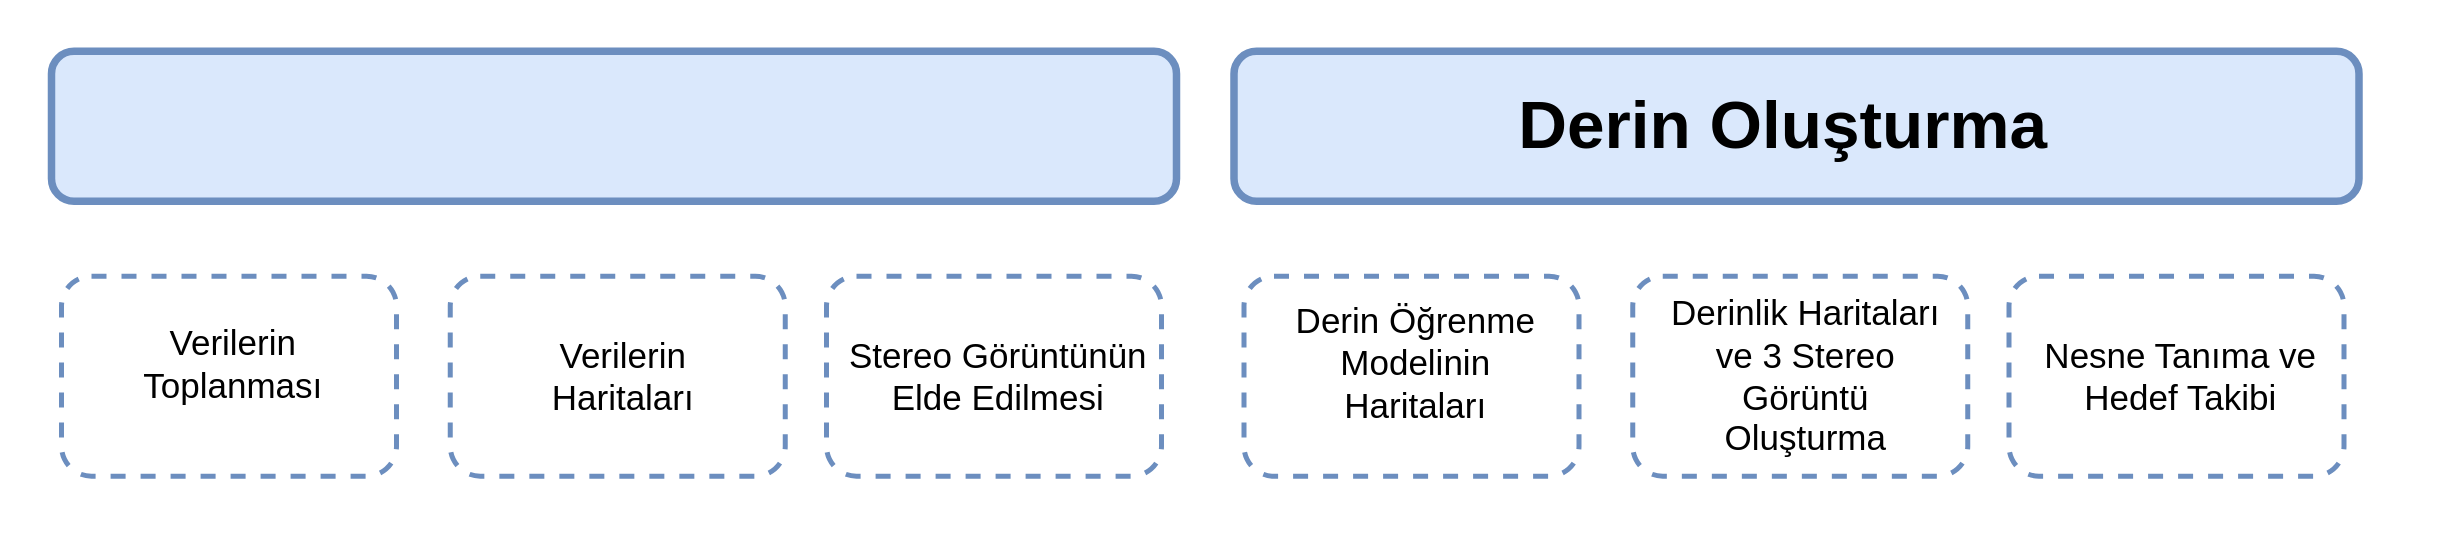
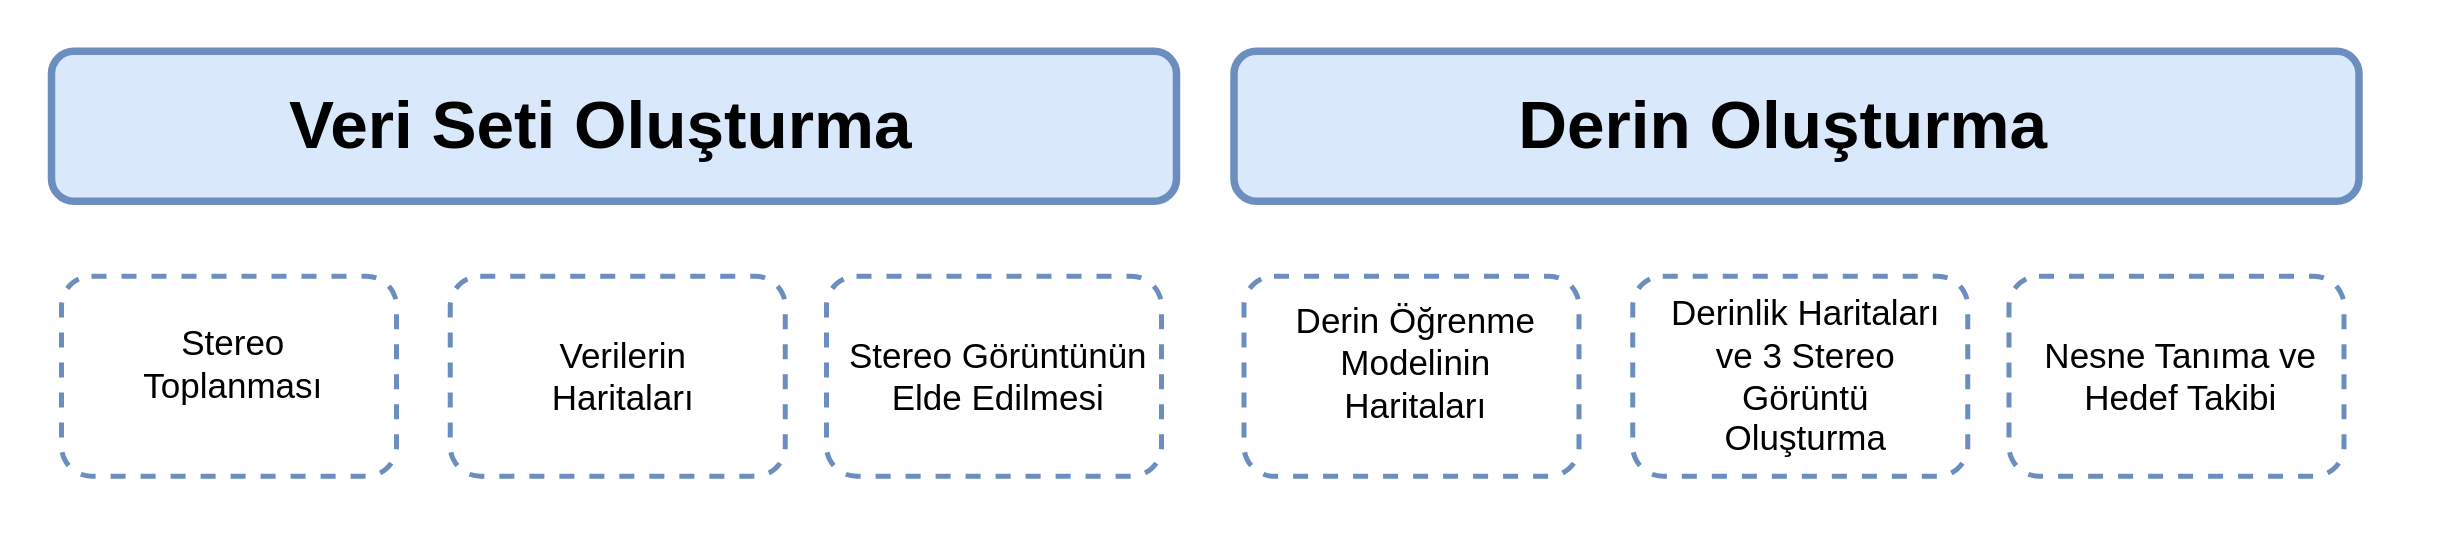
  <mxCell id="0" />
  <mxCell id="1" parent="0" />
  <mxCell id="2" value="" style="rounded=1;whiteSpace=wrap;html=1;fillColor=#dae8fc;strokeColor=#6c8ebf;strokeWidth=3;" vertex="1" parent="1"><mxGeometry x="20" y="20" width="450" height="60" as="geometry" /></mxCell>
+ <mxCell id="3" value="Veri Seti Oluşturma" style="text;html=1;strokeColor=none;fillColor=none;align=center;verticalAlign=middle;whiteSpace=wrap;rounded=0;shadow=0;fontSize=27;fontColor=#000000;fontStyle=1" parent="1" vertex="1"><mxGeometry x="100" y="20" width="280" height="60" as="geometry" /></mxCell>
  <mxCell id="4" value="" style="rounded=1;whiteSpace=wrap;html=1;fillColor=#FFFFFF;strokeColor=#6c8ebf;strokeWidth=2;dashed=1;" vertex="1" parent="1"><mxGeometry x="24" y="110" width="134" height="80" as="geometry" /></mxCell>
- <mxCell id="5" value="Verilerin&lt;div&gt;Toplanması&lt;/div&gt;" style="text;html=1;align=center;verticalAlign=middle;whiteSpace=wrap;rounded=0;shadow=0;fontSize=14;" parent="1" vertex="1"><mxGeometry x="28" y="100" width="130" height="90" as="geometry" /></mxCell>
+ <mxCell id="5" value="Stereo&lt;div&gt;Toplanması&lt;/div&gt;" style="text;html=1;align=center;verticalAlign=middle;whiteSpace=wrap;rounded=0;shadow=0;fontSize=14;" parent="1" vertex="1"><mxGeometry x="28" y="100" width="130" height="90" as="geometry" /></mxCell>
  <mxCell id="6" value="" style="rounded=1;whiteSpace=wrap;html=1;fillColor=#FFFFFF;strokeColor=#6c8ebf;strokeWidth=2;dashed=1;" vertex="1" parent="1"><mxGeometry x="179.5" y="110" width="134" height="80" as="geometry" /></mxCell>
  <mxCell id="7" value="" style="rounded=1;whiteSpace=wrap;html=1;fillColor=#FFFFFF;strokeColor=#6c8ebf;strokeWidth=2;dashed=1;" vertex="1" parent="1"><mxGeometry x="330" y="110" width="134" height="80" as="geometry" /></mxCell>
  <mxCell id="8" value="Verilerin&lt;div&gt;Haritaları&lt;/div&gt;" style="text;html=1;align=center;verticalAlign=middle;whiteSpace=wrap;rounded=0;shadow=0;fontSize=14;" vertex="1" parent="1"><mxGeometry x="189" y="105" width="120" height="90" as="geometry" /></mxCell>
  <mxCell id="9" value="Stereo Görüntünün&lt;div&gt;Elde Edilmesi&lt;/div&gt;" style="text;html=1;align=center;verticalAlign=middle;whiteSpace=wrap;rounded=0;shadow=0;fontSize=14;" vertex="1" parent="1"><mxGeometry x="313.5" y="100" width="170" height="100" as="geometry" /></mxCell>
  <mxCell id="10" value="" style="rounded=1;whiteSpace=wrap;html=1;fillColor=#dae8fc;strokeColor=#6c8ebf;strokeWidth=3;" vertex="1" parent="1"><mxGeometry x="493" y="20" width="450" height="60" as="geometry" /></mxCell>
  <mxCell id="11" value="Derin Oluşturma" style="text;html=1;strokeColor=none;fillColor=none;align=center;verticalAlign=middle;whiteSpace=wrap;rounded=0;shadow=0;fontSize=27;fontColor=#000000;fontStyle=1" vertex="1" parent="1"><mxGeometry x="573" y="20" width="280" height="60" as="geometry" /></mxCell>
  <mxCell id="12" value="" style="rounded=1;whiteSpace=wrap;html=1;fillColor=#FFFFFF;strokeColor=#6c8ebf;strokeWidth=2;dashed=1;" vertex="1" parent="1"><mxGeometry x="497" y="110" width="134" height="80" as="geometry" /></mxCell>
  <mxCell id="13" value="Derin Öğrenme&lt;div&gt;Modelinin&lt;/div&gt;&lt;div&gt;Haritaları&lt;/div&gt;" style="text;html=1;align=center;verticalAlign=middle;whiteSpace=wrap;rounded=0;shadow=0;fontSize=14;" vertex="1" parent="1"><mxGeometry x="501" y="100" width="130" height="90" as="geometry" /></mxCell>
  <mxCell id="14" value="" style="rounded=1;whiteSpace=wrap;html=1;fillColor=#FFFFFF;strokeColor=#6c8ebf;strokeWidth=2;dashed=1;" vertex="1" parent="1"><mxGeometry x="652.5" y="110" width="134" height="80" as="geometry" /></mxCell>
  <mxCell id="15" value="" style="rounded=1;whiteSpace=wrap;html=1;fillColor=#FFFFFF;strokeColor=#6c8ebf;strokeWidth=2;dashed=1;" vertex="1" parent="1"><mxGeometry x="803" y="110" width="134" height="80" as="geometry" /></mxCell>
  <mxCell id="16" value="Derinlik Haritaları&lt;div&gt;ve 3 Stereo&lt;/div&gt;&lt;div&gt;Görüntü Oluşturma&lt;/div&gt;" style="text;html=1;align=center;verticalAlign=middle;whiteSpace=wrap;rounded=0;shadow=0;fontSize=14;" vertex="1" parent="1"><mxGeometry x="662" y="105" width="120" height="90" as="geometry" /></mxCell>
  <mxCell id="17" value="Nesne Tanıma ve&lt;div&gt;Hedef Takibi&lt;/div&gt;" style="text;html=1;align=center;verticalAlign=middle;whiteSpace=wrap;rounded=0;shadow=0;fontSize=14;" vertex="1" parent="1"><mxGeometry x="786.5" y="100" width="170" height="100" as="geometry" /></mxCell>
